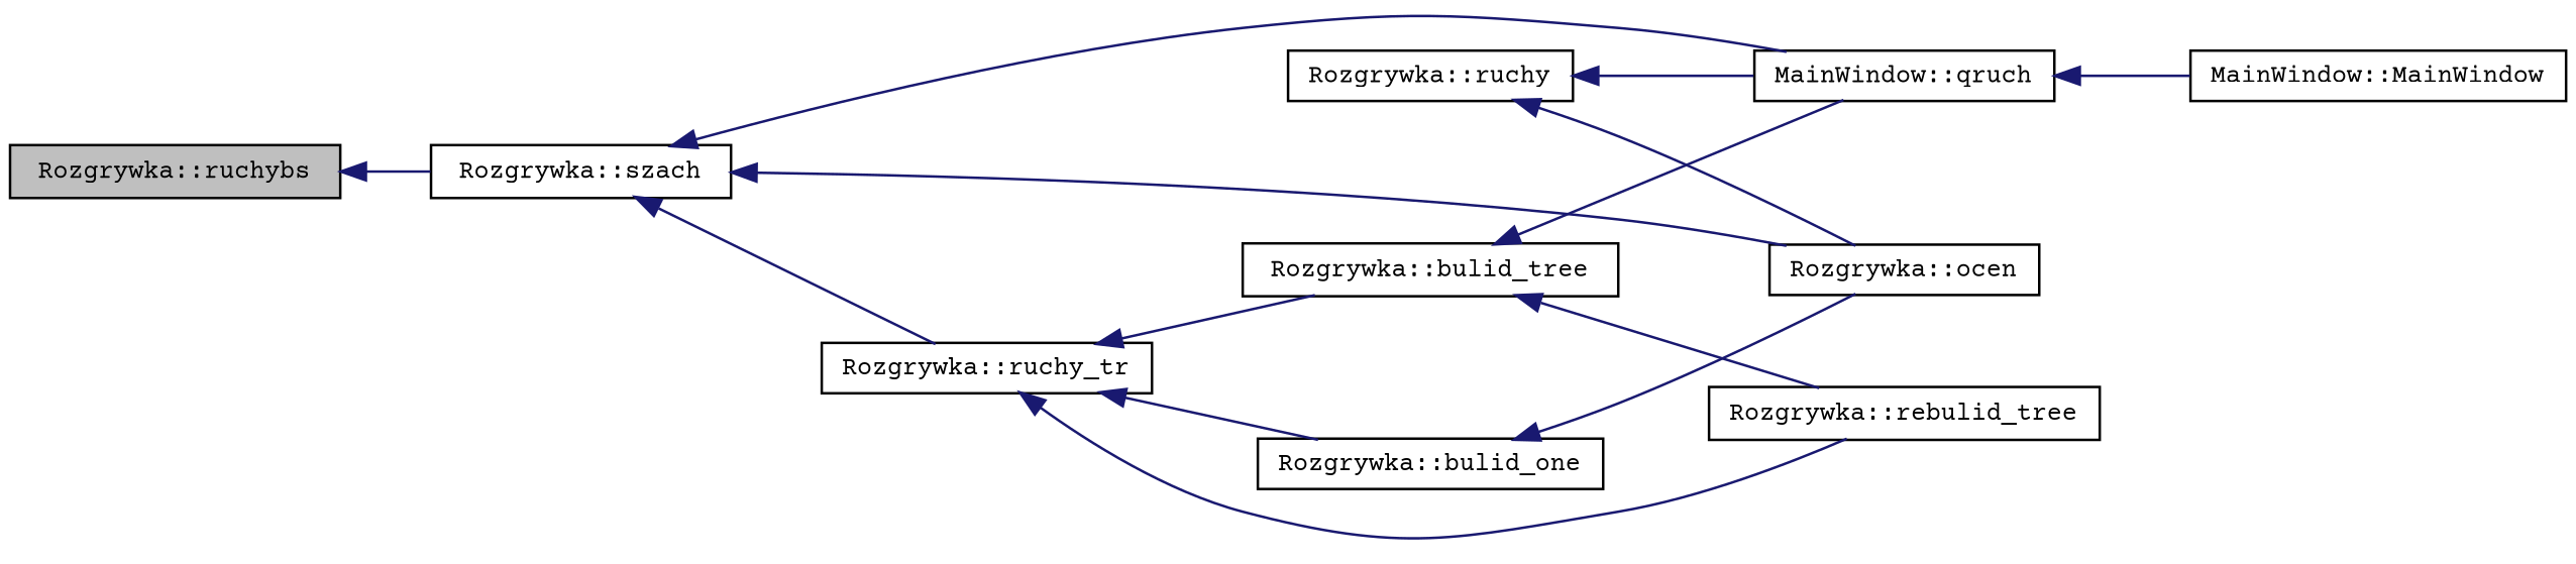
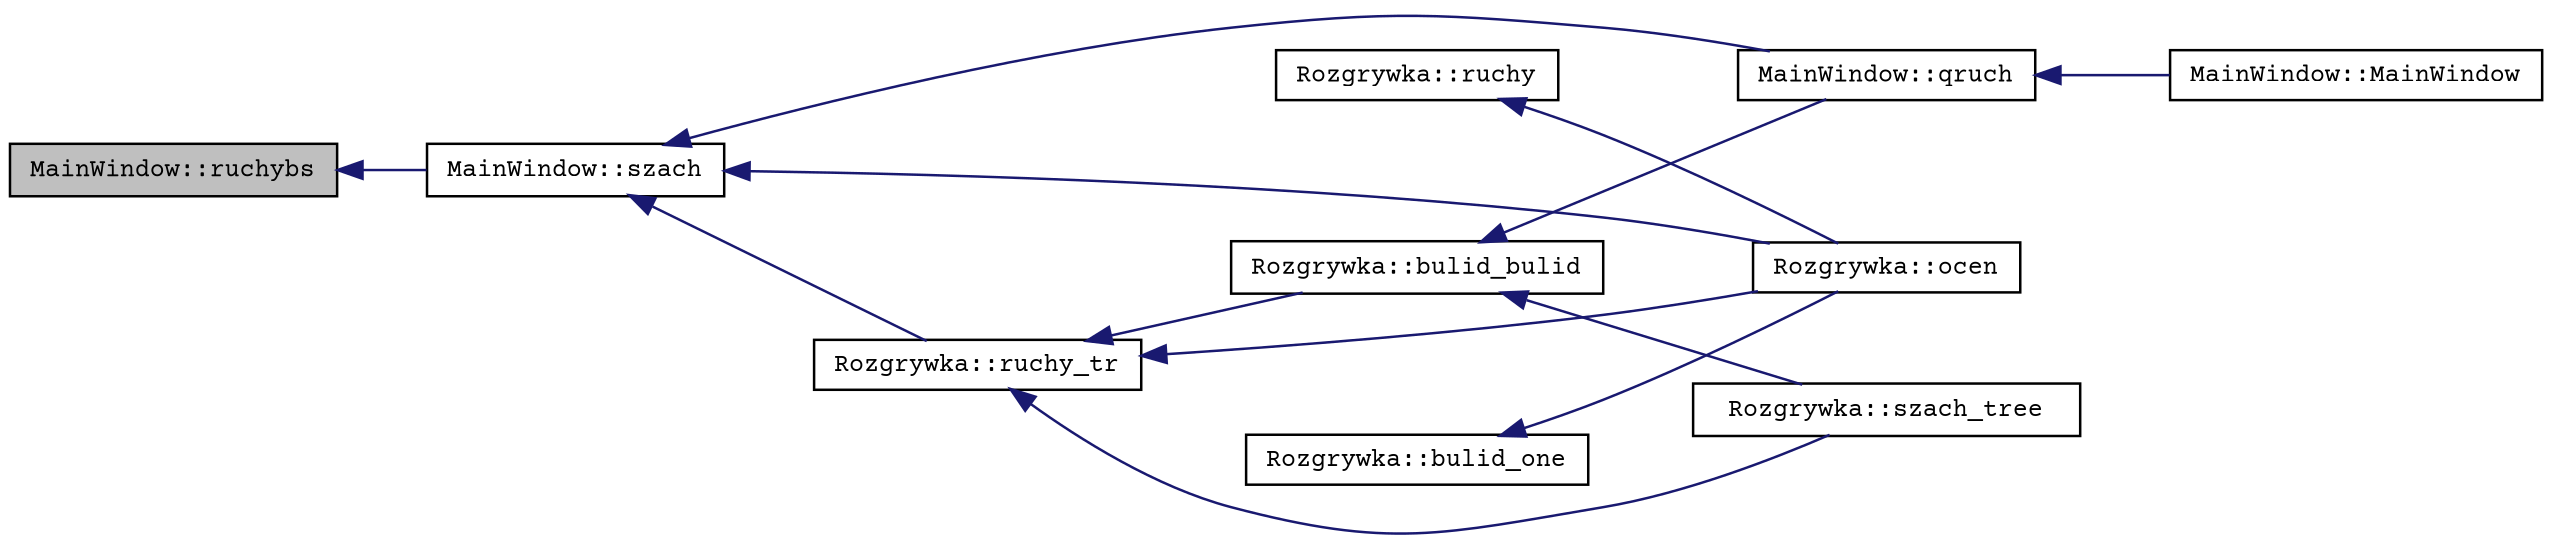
  digraph {
    fontname="Courier Prime"
    rankdir=LR
    node [color=black fillcolor=white fontname="Courier Prime" fontsize=10 shape=record style=filled]
    edge [color=midnightblue dir=back fontname="Courier Prime" fontsize=10 labelfontname=Helvetica labelfontsize=10 style=solid]
-   n1 [fillcolor=grey75 fontcolor=black height=0.2 label="Rozgrywka::ruchybs" width=0.4]
-   n2 [height=0.2 label="Rozgrywka::szach" width=0.4]
+   n1 [fillcolor=grey75 fontcolor=black height=0.2 label="MainWindow::ruchybs" width=0.4]
+   n2 [height=0.2 label="MainWindow::szach" width=0.4]
    n3 [height=0.2 label="MainWindow::qruch" width=0.4]
    n4 [height=0.2 label="Rozgrywka::ocen" width=0.4]
    n5 [height=0.2 label="Rozgrywka::ruchy_tr" width=0.4]
    n6 [height=0.2 label="MainWindow::MainWindow" width=0.4]
    n7 [height=0.2 label="Rozgrywka::ruchy" width=0.4]
    n8 [height=0.2 label="Rozgrywka::bulid_one" width=0.4]
-   n9 [height=0.2 label="Rozgrywka::bulid_tree" width=0.4]
-   n10 [height=0.2 label="Rozgrywka::rebulid_tree" width=0.4]
+   n9 [height=0.2 label="Rozgrywka::bulid_bulid" width=0.4]
+   n10 [height=0.2 label="Rozgrywka::szach_tree" width=0.4]
    n1 -> n2
    n2 -> n3
    n2 -> n4
    n2 -> n5
    n3 -> n6
-   n5 -> n8
+   n5 -> n4
    n5 -> n9
    n5 -> n10
-   n7 -> n3
    n7 -> n4
    n8 -> n4
    n9 -> n3
    n9 -> n10
  }
